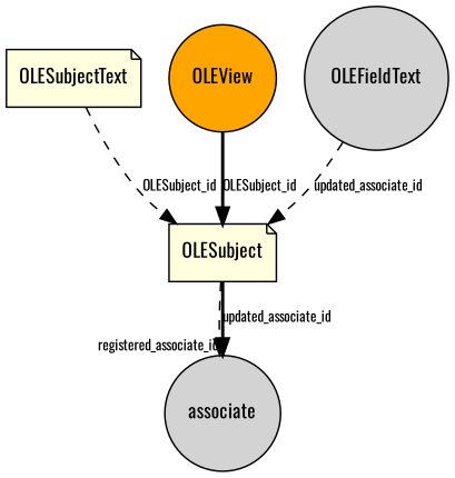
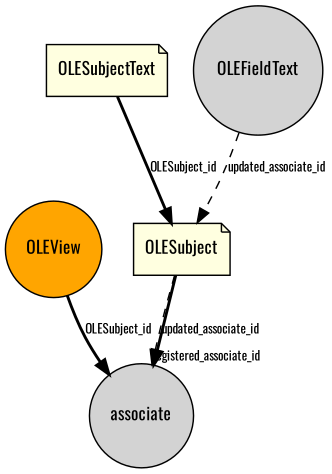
  digraph {
    fontname=Oswald
    node [fillcolor=lightyellow fontname=Oswald fontsize=12 shape=circle style="rounded, filled,filled"]
    edge [fontname=Oswald fontsize=9 style=bold]
    OLESubject [shape=note]
    associate [fillcolor=lightgrey]
    OLESubjectText [shape=note]
    OLEView [fillcolor=orange]
    OLEFieldText [fillcolor=lightgrey]
    OLESubject -> associate [headlabel=registered_associate_id style=dashed]
    OLESubject -> associate [label=updated_associate_id]
-   OLESubjectText -> OLESubject [label=OLESubject_id style=dashed]
-   OLEView -> OLESubject [label=OLESubject_id]
+   OLESubjectText -> OLESubject [label=OLESubject_id]
+   OLEView -> associate [label=OLESubject_id]
    OLEFieldText -> OLESubject [label=updated_associate_id style=dashed]
  }
